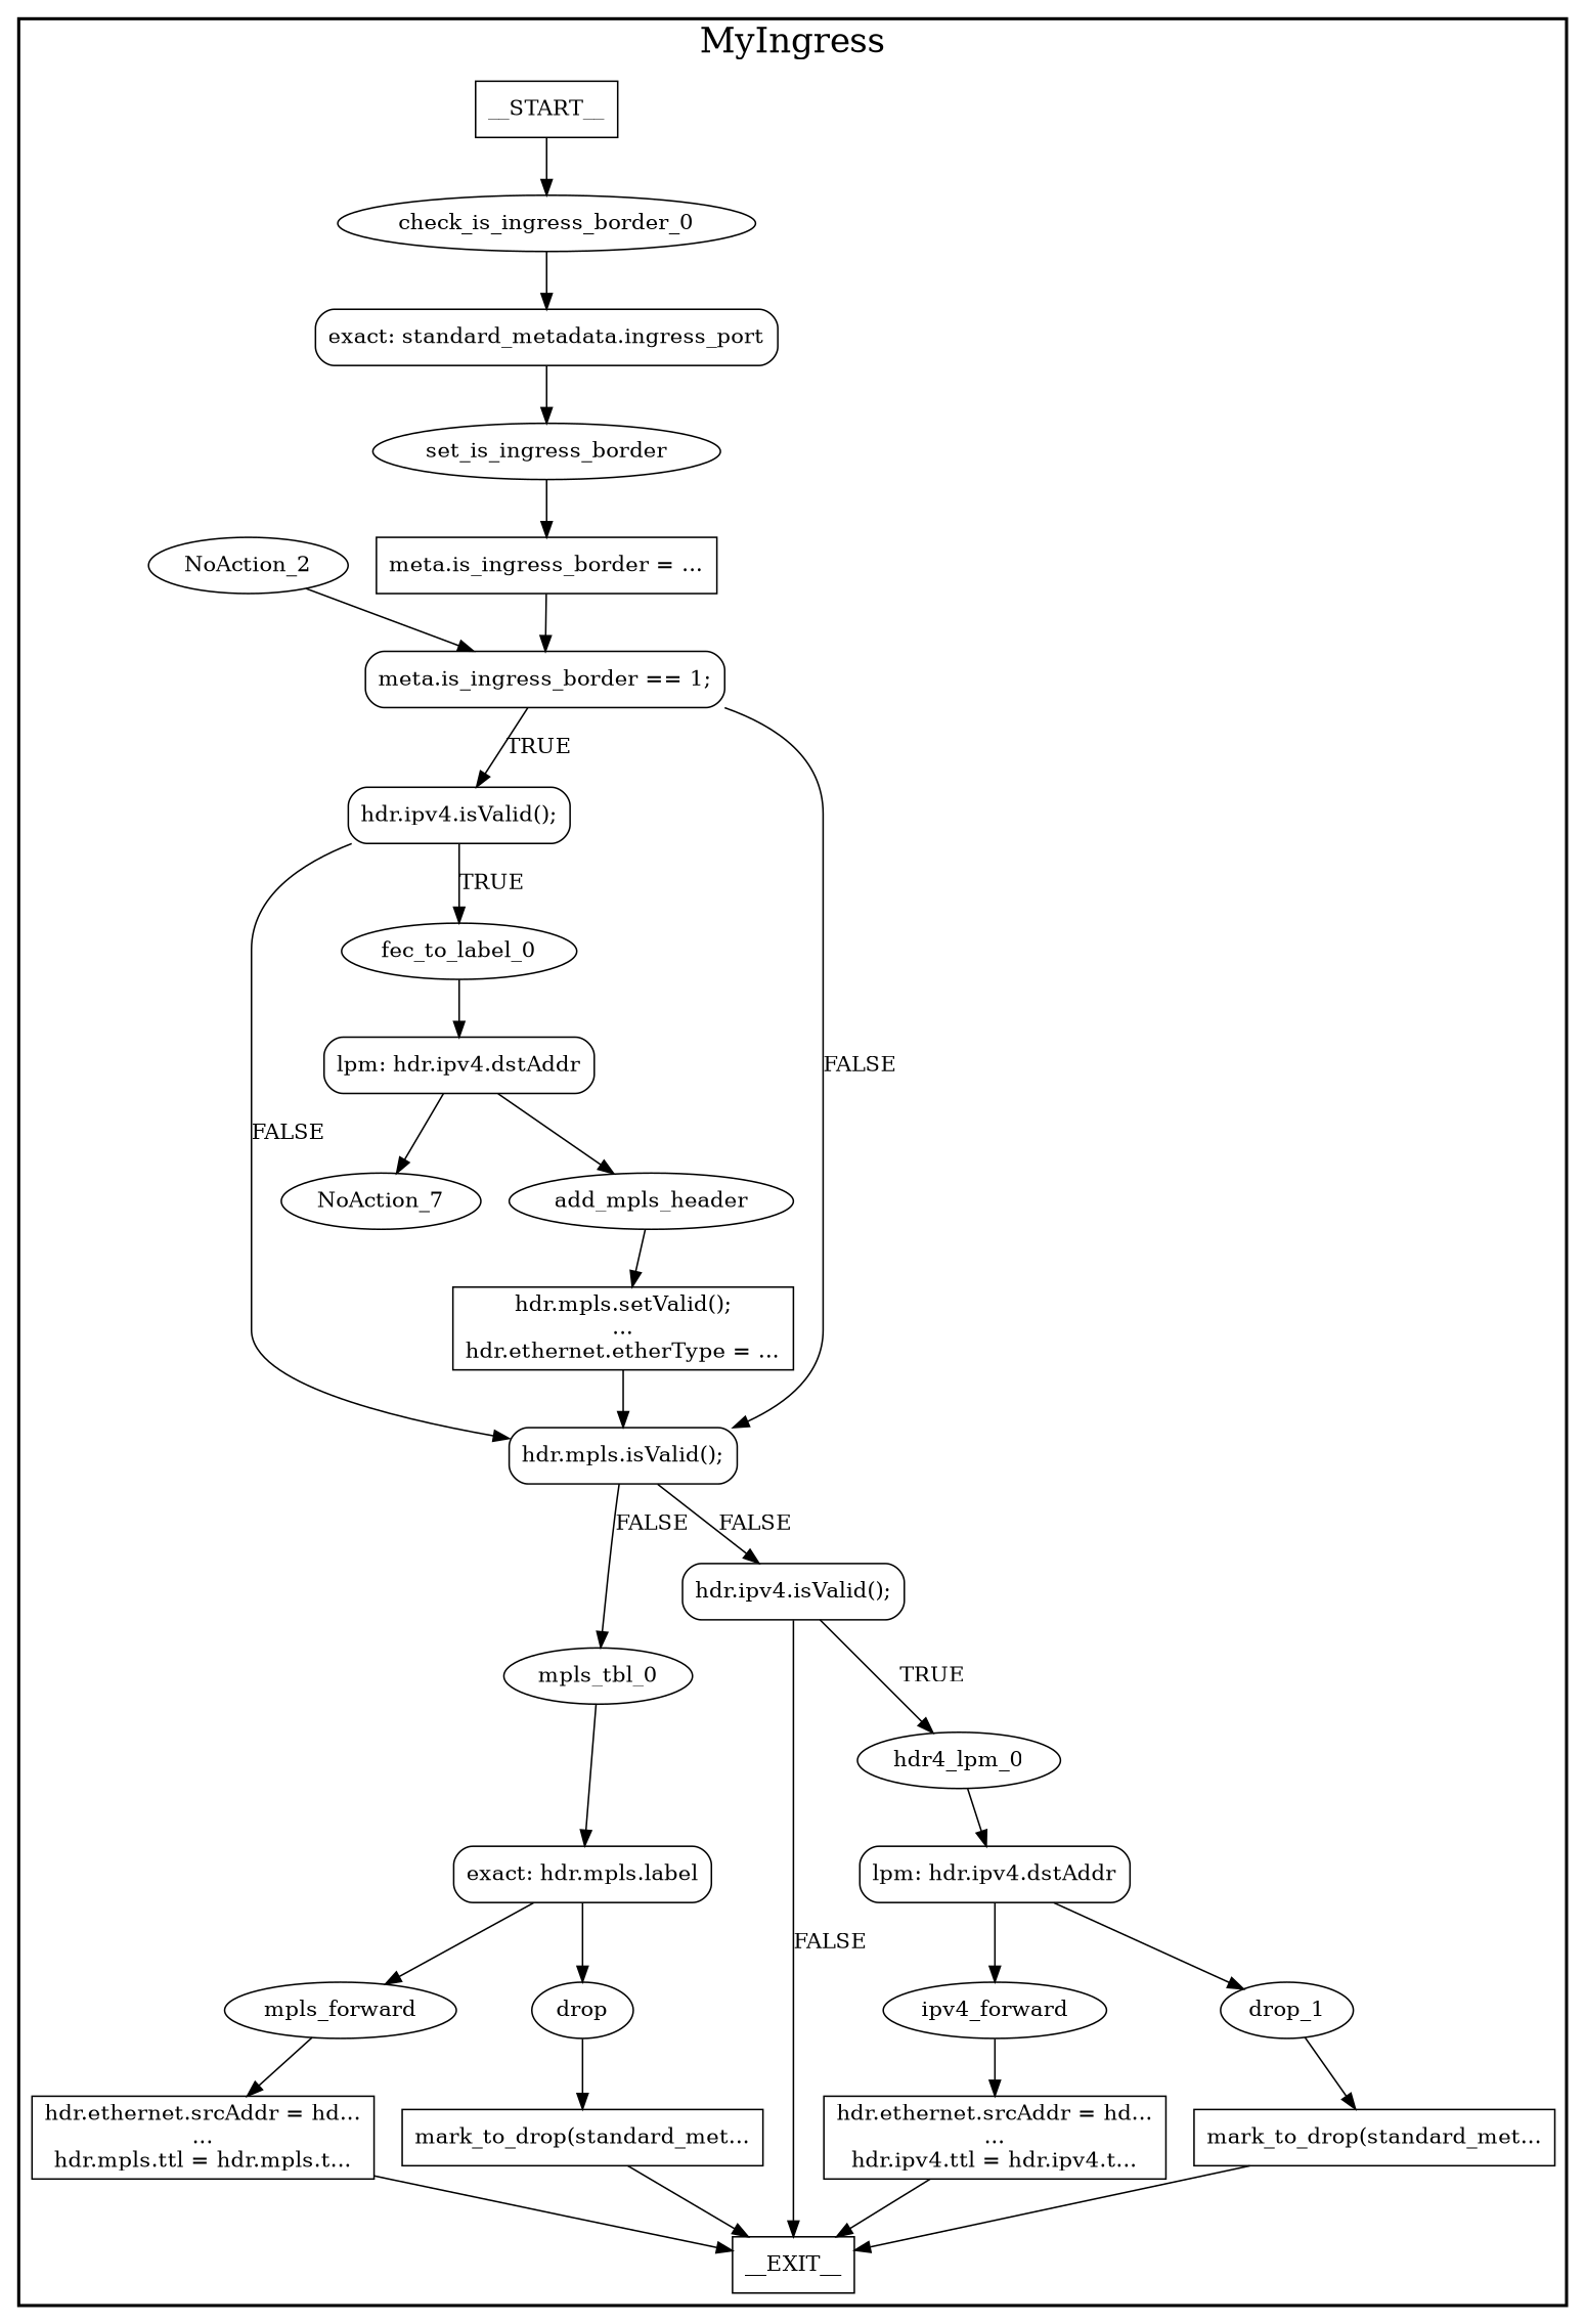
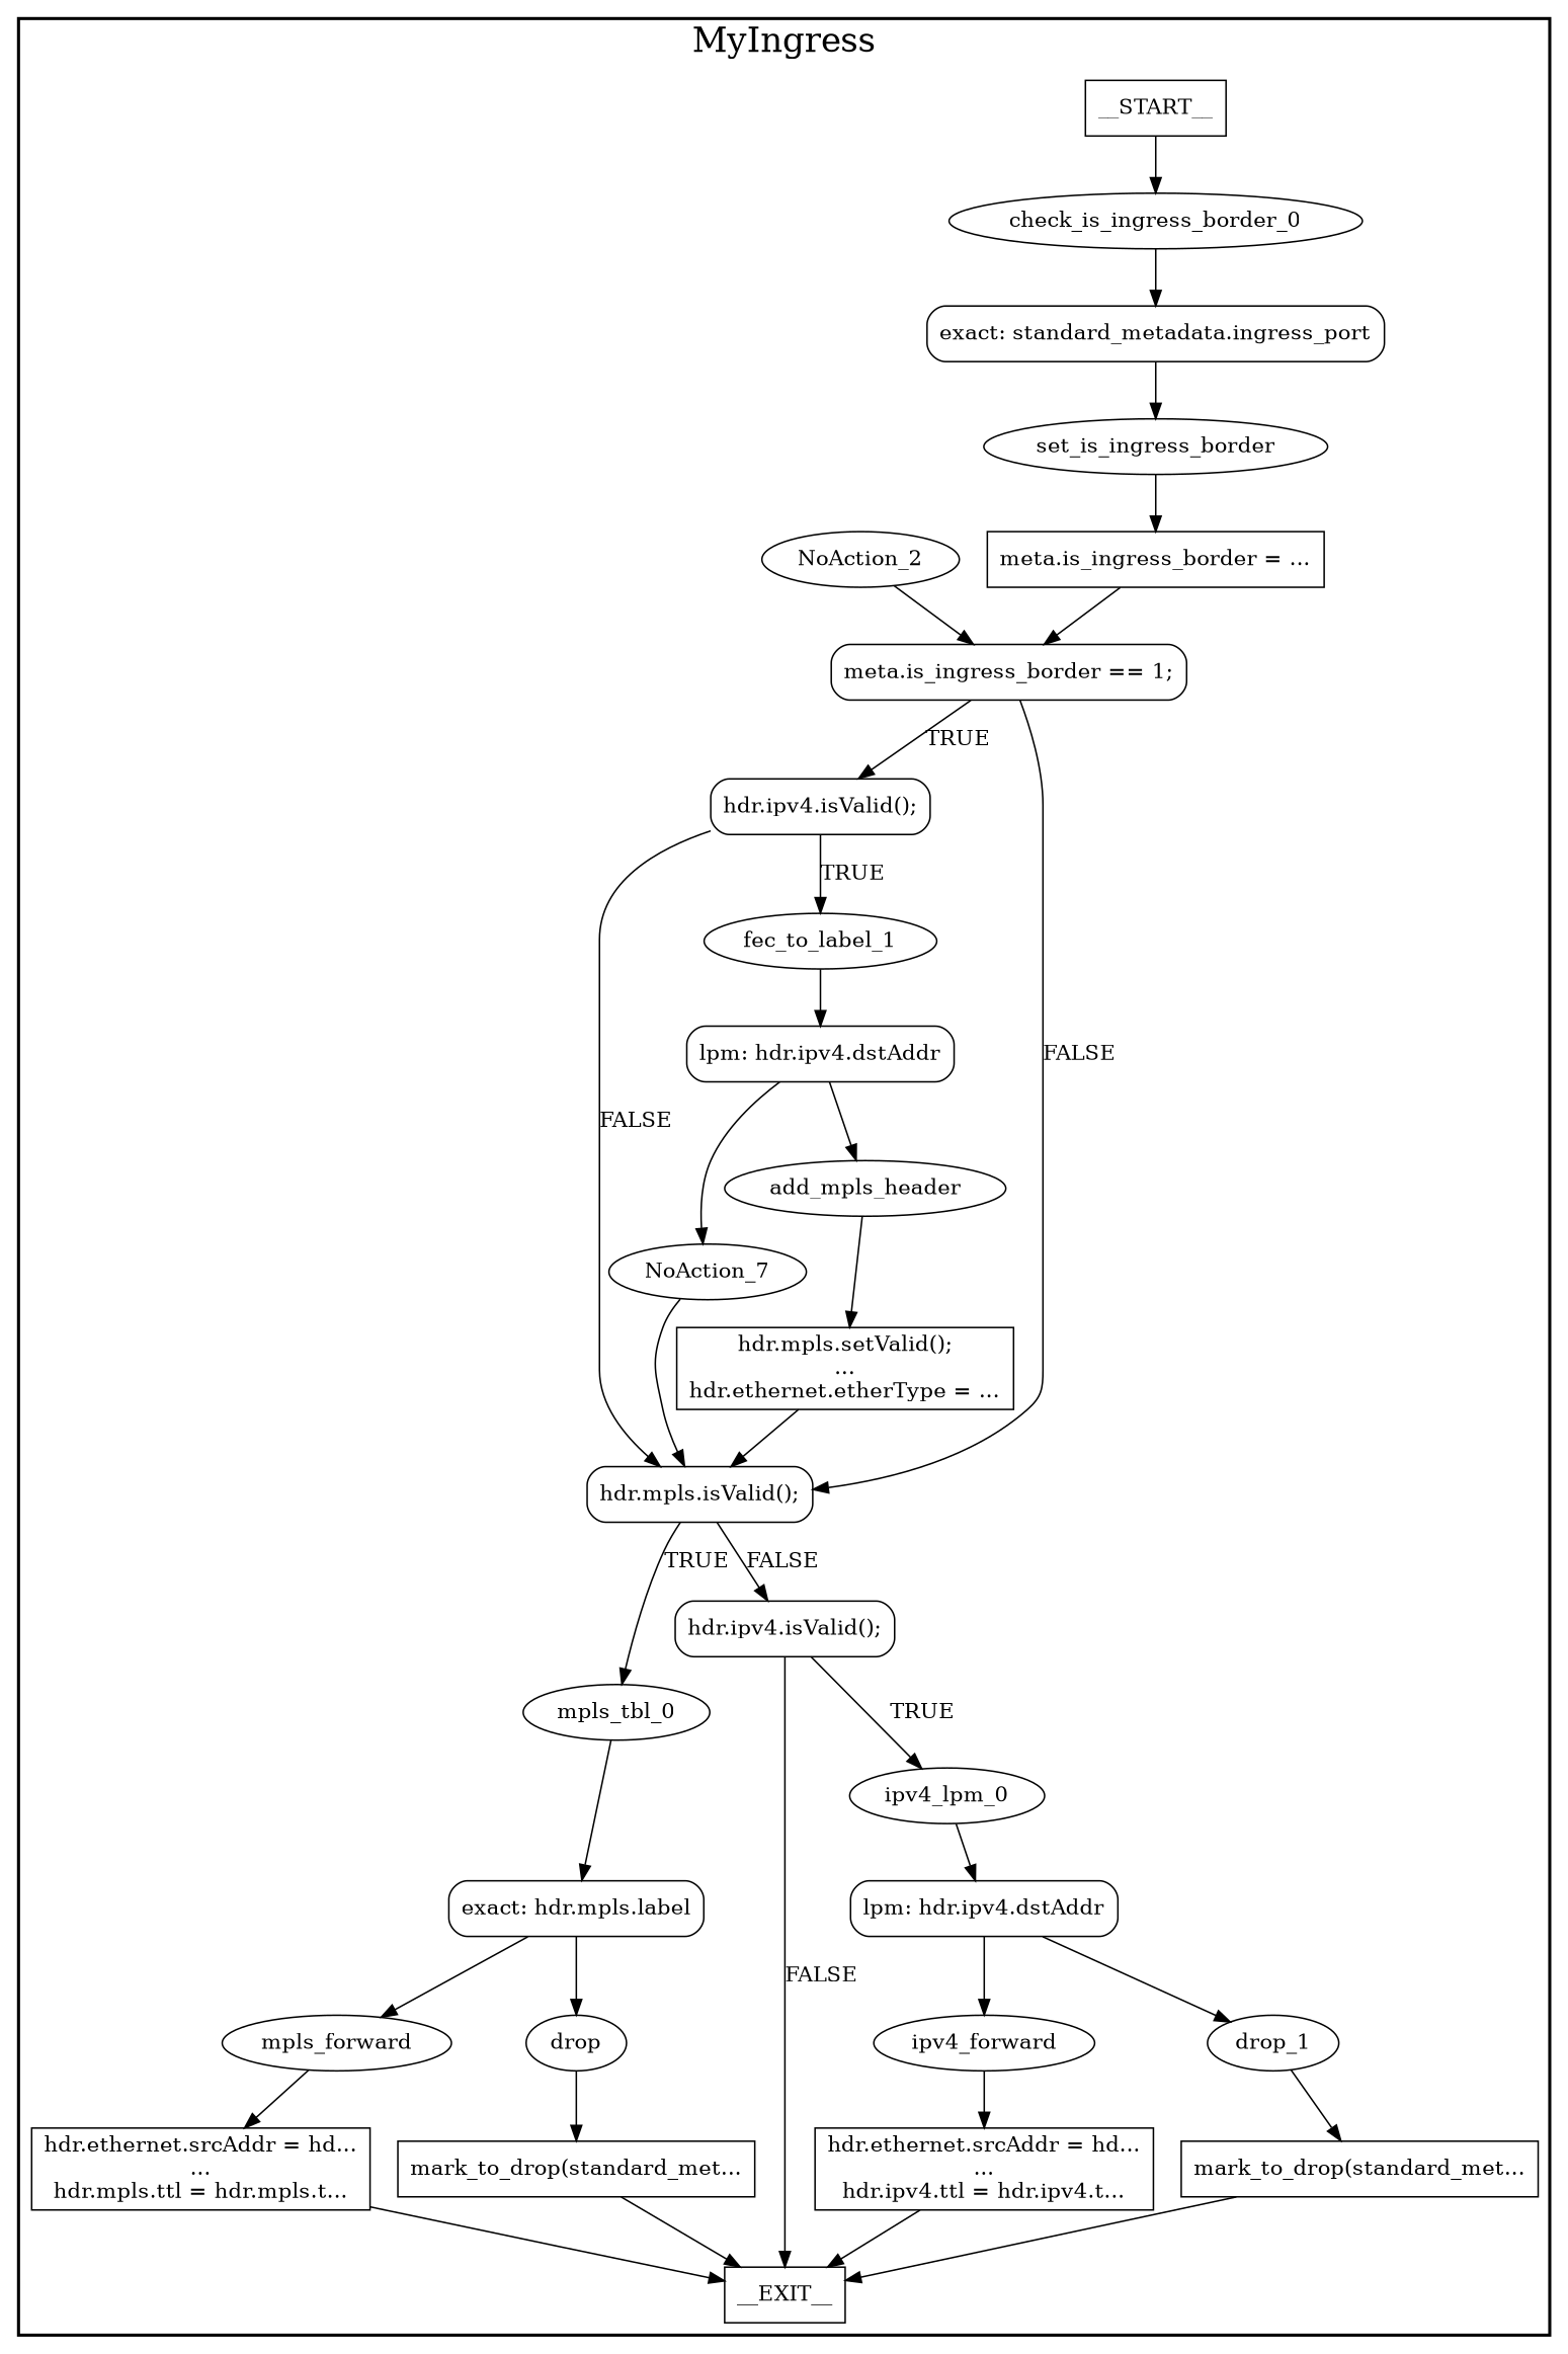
  digraph {
    node [shape=rectangle style=solid]
    n1 [label=__START__]
    n2 [label=check_is_ingress_border_0 shape=ellipse]
    n3 [label=__EXIT__]
    n4 [label="exact: standard_metadata.ingress_port\n" style=rounded]
    n5 [label=NoAction_2 shape=ellipse]
    n6 [label=set_is_ingress_border shape=ellipse]
    n7 [label="meta.is_ingress_border == 1;" style=rounded]
    n8 [label="meta.is_ingress_border = ..."]
    n9 [label="hdr.ipv4.isValid();" style=rounded]
    n10 [label="hdr.mpls.isValid();" style=rounded]
-   n11 [label=fec_to_label_0 shape=ellipse]
+   n11 [label=fec_to_label_1 shape=ellipse]
    n12 [label="lpm: hdr.ipv4.dstAddr\n" style=rounded]
    n13 [label=NoAction_7 shape=ellipse]
    n14 [label=add_mpls_header shape=ellipse]
    n15 [label="hdr.mpls.setValid();\n...\nhdr.ethernet.etherType = ..."]
    n16 [label=mpls_tbl_0 shape=ellipse]
    n17 [label="hdr.ipv4.isValid();" style=rounded]
    n18 [label="exact: hdr.mpls.label\n" style=rounded]
    n19 [label=mpls_forward shape=ellipse]
    n20 [label=drop shape=ellipse]
    n21 [label="hdr.ethernet.srcAddr = hd...\n...\nhdr.mpls.ttl = hdr.mpls.t..."]
    n22 [label="mark_to_drop(standard_met..."]
-   n23 [label=hdr4_lpm_0 shape=ellipse]
+   n23 [label=ipv4_lpm_0 shape=ellipse]
    n24 [label="lpm: hdr.ipv4.dstAddr\n" style=rounded]
    n25 [label=ipv4_forward shape=ellipse]
    n26 [label=drop_1 shape=ellipse]
    n27 [label="hdr.ethernet.srcAddr = hd...\n...\nhdr.ipv4.ttl = hdr.ipv4.t..."]
    n28 [label="mark_to_drop(standard_met..."]
    subgraph cluster_1 {
      fontsize="22pt"
      label=MyIngress
      style=bold
      n1
      n2
      n3
      n4
      n5
      n6
      n7
      n8
      n9
      n10
      n11
      n12
      n13
      n14
      n15
      n16
      n17
      n18
      n19
      n20
      n21
      n22
      n23
      n24
      n25
      n26
      n27
      n28
    }
    n1 -> n2
    n2 -> n4
    n4 -> n6
    n5 -> n7
    n6 -> n8
    n7 -> n9 [label=TRUE]
    n7 -> n10 [label=FALSE]
    n8 -> n7
    n9 -> n10 [label=FALSE]
    n9 -> n11 [label=TRUE]
-   n10 -> n16 [label=FALSE]
+   n10 -> n16 [label=TRUE]
    n10 -> n17 [label=FALSE]
    n11 -> n12
    n12 -> n13
    n12 -> n14
+   n13 -> n10
    n14 -> n15
    n15 -> n10
    n16 -> n18
    n17 -> n3 [label=FALSE]
    n17 -> n23 [label=TRUE]
    n18 -> n19
    n18 -> n20
    n19 -> n21
    n20 -> n22
    n21 -> n3
    n22 -> n3
    n23 -> n24
    n24 -> n25
    n24 -> n26
    n25 -> n27
    n26 -> n28
    n27 -> n3
    n28 -> n3
  }
